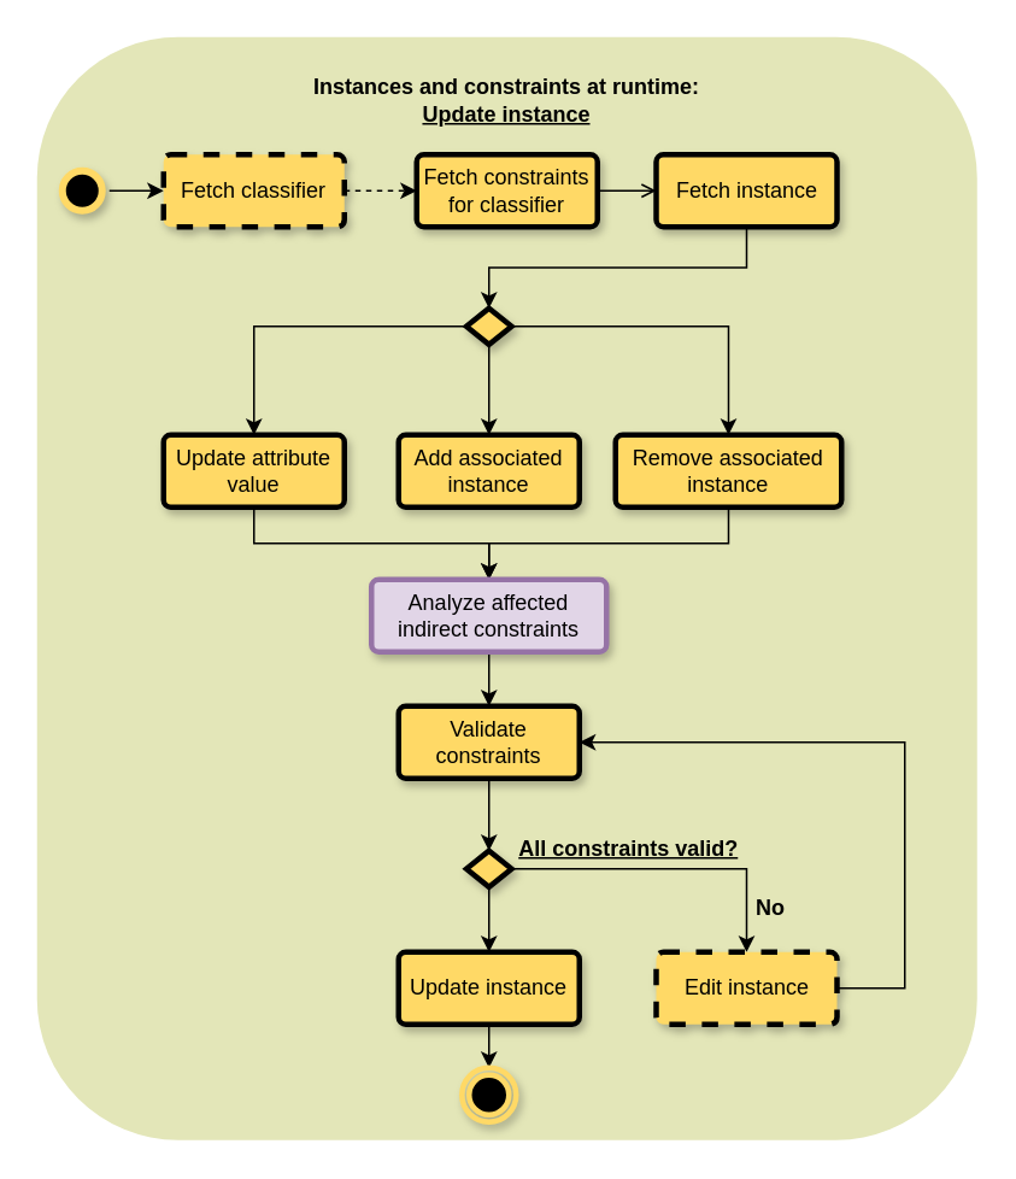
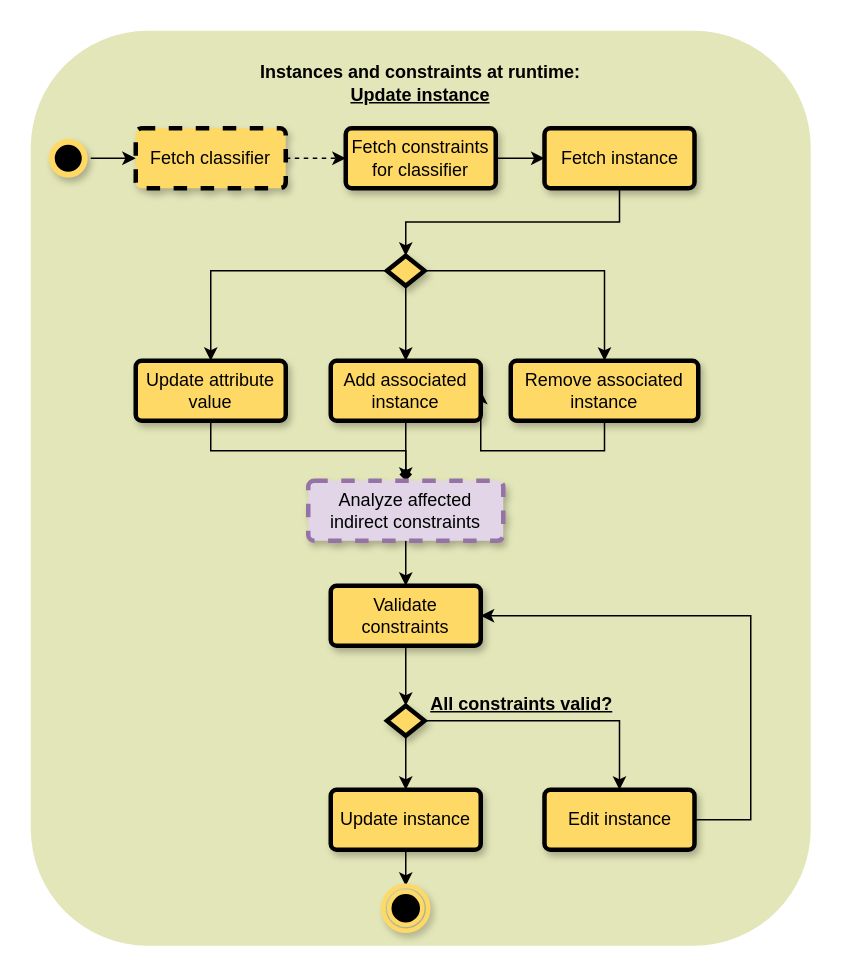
  <mxCell id="0" />
  <mxCell id="1" parent="0" />
  <mxCell id="2" value="&lt;span style=&quot;color: rgba(0, 0, 0, 0); font-family: monospace; font-size: 0px; text-align: start;&quot;&gt;%3CmxGraphModel%3E%3Croot%3E%3CmxCell%20id%3D%220%22%2F%3E%3CmxCell%20id%3D%221%22%20parent%3D%220%22%2F%3E%3CmxCell%20id%3D%222%22%20value%3D%22%26lt%3Bb%26gt%3BInstances%20and%20constraints%20at%20runtime%26lt%3B%2Fb%26gt%3B%22%20style%3D%22text%3Bhtml%3D1%3BstrokeColor%3Dnone%3BfillColor%3Dnone%3Balign%3Dcenter%3BverticalAlign%3Dmiddle%3BwhiteSpace%3Dwrap%3Brounded%3D0%3B%22%20vertex%3D%221%22%20parent%3D%221%22%3E%3CmxGeometry%20x%3D%22160%22%20y%3D%2290%22%20width%3D%22400%22%20height%3D%2230%22%20as%3D%22geometry%22%2F%3E%3C%2FmxCell%3E%3C%2Froot%3E%3C%2FmxGraphModel%3E&lt;/span&gt;" style="rounded=1;whiteSpace=wrap;html=1;shadow=0;sketch=0;strokeColor=none;strokeWidth=4;fillColor=#E3E6B8;gradientColor=none;" parent="1" vertex="1"><mxGeometry x="20" y="20" width="520" height="610" as="geometry" /></mxCell>
  <mxCell id="3" style="edgeStyle=orthogonalEdgeStyle;rounded=0;orthogonalLoop=1;jettySize=auto;html=1;exitX=1;exitY=0.5;exitDx=0;exitDy=0;entryX=0;entryY=0.5;entryDx=0;entryDy=0;" parent="1" source="4" target="6" edge="1"><mxGeometry relative="1" as="geometry" /></mxCell>
  <mxCell id="4" value="" style="ellipse;html=1;shape=startState;fillColor=#000000;strokeColor=#FFD966;strokeWidth=4;shadow=1;" parent="1" vertex="1"><mxGeometry x="30" y="90" width="30" height="30" as="geometry" /></mxCell>
  <mxCell id="5" style="edgeStyle=orthogonalEdgeStyle;rounded=0;orthogonalLoop=1;jettySize=auto;html=1;exitX=1;exitY=0.5;exitDx=0;exitDy=0;entryX=0;entryY=0.5;entryDx=0;entryDy=0;dashed=1;" parent="1" source="6" target="8" edge="1"><mxGeometry relative="1" as="geometry"><Array as="points"><mxPoint x="200" y="105" /><mxPoint x="200" y="105" /></Array></mxGeometry></mxCell>
  <mxCell id="6" value="Fetch classifier" style="rounded=1;arcSize=10;whiteSpace=wrap;html=1;align=center;strokeColor=#000000;strokeWidth=3;fillColor=#FFD966;perimeterSpacing=0;shadow=1;dashed=1;" parent="1" vertex="1"><mxGeometry x="90" y="85" width="100" height="40" as="geometry" /></mxCell>
- <mxCell id="7" style="edgeStyle=orthogonalEdgeStyle;rounded=0;orthogonalLoop=1;jettySize=auto;html=1;exitX=1;exitY=0.5;exitDx=0;exitDy=0;entryX=0;entryY=0.5;entryDx=0;entryDy=0;endArrow=open;" parent="1" source="8" target="10" edge="1"><mxGeometry relative="1" as="geometry" /></mxCell>
+ <mxCell id="7" style="edgeStyle=orthogonalEdgeStyle;rounded=0;orthogonalLoop=1;jettySize=auto;html=1;exitX=1;exitY=0.5;exitDx=0;exitDy=0;entryX=0;entryY=0.5;entryDx=0;entryDy=0;" parent="1" source="8" target="10" edge="1"><mxGeometry relative="1" as="geometry" /></mxCell>
  <mxCell id="8" value="Fetch constraints for classifier" style="rounded=1;arcSize=10;whiteSpace=wrap;html=1;align=center;strokeColor=#000000;strokeWidth=3;fillColor=#FFD966;perimeterSpacing=0;shadow=1;" parent="1" vertex="1"><mxGeometry x="230" y="85" width="100" height="40" as="geometry" /></mxCell>
  <mxCell id="9" style="edgeStyle=orthogonalEdgeStyle;rounded=0;orthogonalLoop=1;jettySize=auto;html=1;exitX=0.5;exitY=1;exitDx=0;exitDy=0;entryX=0.5;entryY=0;entryDx=0;entryDy=0;" parent="1" source="10" target="33" edge="1"><mxGeometry relative="1" as="geometry"><mxPoint x="315" y="240" as="targetPoint" /></mxGeometry></mxCell>
  <mxCell id="10" value="Fetch instance" style="rounded=1;arcSize=10;whiteSpace=wrap;html=1;align=center;strokeColor=#000000;strokeWidth=3;fillColor=#FFD966;perimeterSpacing=0;shadow=1;" parent="1" vertex="1"><mxGeometry x="362.5" y="85" width="100" height="40" as="geometry" /></mxCell>
  <mxCell id="11" style="edgeStyle=orthogonalEdgeStyle;rounded=0;orthogonalLoop=1;jettySize=auto;html=1;exitX=0.5;exitY=1;exitDx=0;exitDy=0;entryX=0.5;entryY=0;entryDx=0;entryDy=0;" parent="1" source="12" target="15" edge="1"><mxGeometry relative="1" as="geometry" /></mxCell>
  <mxCell id="12" value="Validate constraints&lt;span style=&quot;color: rgba(0, 0, 0, 0); font-family: monospace; font-size: 0px; text-align: start;&quot;&gt;%3CmxGraphModel%3E%3Croot%3E%3CmxCell%20id%3D%220%22%2F%3E%3CmxCell%20id%3D%221%22%20parent%3D%220%22%2F%3E%3CmxCell%20id%3D%222%22%20value%3D%22%22%20style%3D%22rhombus%3BwhiteSpace%3Dwrap%3Bhtml%3D1%3BfillColor%3D%23FFD966%3BstrokeColor%3D%23000000%3BstrokeWidth%3D3%3Bshadow%3D1%3B%22%20vertex%3D%221%22%20parent%3D%221%22%3E%3CmxGeometry%20x%3D%22397.5%22%20y%3D%22120%22%20width%3D%2225%22%20height%3D%2220%22%20as%3D%22geometry%22%2F%3E%3C%2FmxCell%3E%3C%2Froot%3E%3C%2FmxGraphModel%3E&lt;/span&gt;" style="rounded=1;arcSize=10;whiteSpace=wrap;html=1;align=center;strokeColor=#000000;strokeWidth=3;fillColor=#FFD966;perimeterSpacing=0;shadow=1;" parent="1" vertex="1"><mxGeometry x="220" y="390" width="100" height="40" as="geometry" /></mxCell>
  <mxCell id="13" style="edgeStyle=orthogonalEdgeStyle;rounded=0;orthogonalLoop=1;jettySize=auto;html=1;exitX=0.5;exitY=1;exitDx=0;exitDy=0;entryX=0.5;entryY=0;entryDx=0;entryDy=0;" parent="1" source="15" target="17" edge="1"><mxGeometry relative="1" as="geometry" /></mxCell>
  <mxCell id="14" style="edgeStyle=orthogonalEdgeStyle;rounded=0;orthogonalLoop=1;jettySize=auto;html=1;entryX=0.5;entryY=0;entryDx=0;entryDy=0;" parent="1" source="15" target="19" edge="1"><mxGeometry relative="1" as="geometry" /></mxCell>
  <mxCell id="15" value="" style="rhombus;whiteSpace=wrap;html=1;fillColor=#FFD966;strokeColor=#000000;strokeWidth=3;shadow=1;" parent="1" vertex="1"><mxGeometry x="257.5" y="470" width="25" height="20" as="geometry" /></mxCell>
  <mxCell id="16" style="edgeStyle=orthogonalEdgeStyle;rounded=0;orthogonalLoop=1;jettySize=auto;html=1;exitX=0.5;exitY=1;exitDx=0;exitDy=0;entryX=0.5;entryY=0;entryDx=0;entryDy=0;" parent="1" source="17" target="23" edge="1"><mxGeometry relative="1" as="geometry" /></mxCell>
  <mxCell id="17" value="Update instance" style="rounded=1;arcSize=10;whiteSpace=wrap;html=1;align=center;strokeColor=#000000;strokeWidth=3;fillColor=#FFD966;perimeterSpacing=0;shadow=1;" parent="1" vertex="1"><mxGeometry x="220" y="526" width="100" height="40" as="geometry" /></mxCell>
  <mxCell id="18" style="edgeStyle=orthogonalEdgeStyle;rounded=0;orthogonalLoop=1;jettySize=auto;html=1;exitX=1;exitY=0.5;exitDx=0;exitDy=0;entryX=1;entryY=0.5;entryDx=0;entryDy=0;" parent="1" source="19" target="12" edge="1"><mxGeometry relative="1" as="geometry"><Array as="points"><mxPoint x="500" y="546" /><mxPoint x="500" y="410" /></Array></mxGeometry></mxCell>
- <mxCell id="19" value="Edit instance" style="rounded=1;arcSize=10;whiteSpace=wrap;html=1;align=center;strokeColor=#000000;strokeWidth=3;fillColor=#FFD966;perimeterSpacing=0;shadow=1;dashed=1;" parent="1" vertex="1"><mxGeometry x="362.5" y="526" width="100" height="40" as="geometry" /></mxCell>
+ <mxCell id="19" value="Edit instance" style="rounded=1;arcSize=10;whiteSpace=wrap;html=1;align=center;strokeColor=#000000;strokeWidth=3;fillColor=#FFD966;perimeterSpacing=0;shadow=1;" parent="1" vertex="1"><mxGeometry x="362.5" y="526" width="100" height="40" as="geometry" /></mxCell>
  <mxCell id="20" value="&lt;b&gt;&lt;u&gt;All constraints valid?&lt;/u&gt;&lt;/b&gt;" style="text;html=1;strokeColor=none;fillColor=none;align=center;verticalAlign=middle;whiteSpace=wrap;rounded=0;" parent="1" vertex="1"><mxGeometry x="279.5" y="454" width="135" height="30" as="geometry" /></mxCell>
- <mxCell id="21" value="&lt;b&gt;No&lt;/b&gt;" style="text;html=1;strokeColor=none;fillColor=none;align=center;verticalAlign=middle;whiteSpace=wrap;rounded=0;" parent="1" vertex="1"><mxGeometry x="406" y="487" width="40" height="30" as="geometry" /></mxCell>
  <mxCell id="22" value="&lt;b style=&quot;border-color: var(--border-color);&quot;&gt;Instances and constraints at runtime:&lt;br&gt;&lt;u&gt;Update instance&lt;/u&gt;&lt;br&gt;&lt;/b&gt;" style="text;html=1;strokeColor=none;fillColor=none;align=center;verticalAlign=middle;whiteSpace=wrap;rounded=0;" parent="1" vertex="1"><mxGeometry x="165" y="40" width="230" height="30" as="geometry" /></mxCell>
  <mxCell id="23" value="" style="ellipse;html=1;shape=endState;fillColor=#000000;strokeColor=#FFD966;strokeWidth=3;shadow=1;" parent="1" vertex="1"><mxGeometry x="255" y="590" width="30" height="30" as="geometry" /></mxCell>
- <mxCell id="24" style="edgeStyle=orthogonalEdgeStyle;rounded=0;orthogonalLoop=1;jettySize=auto;html=1;exitX=0.5;exitY=1;exitDx=0;exitDy=0;entryX=0.5;entryY=0;entryDx=0;entryDy=0;" edge="1" parent="1" source="25" target="36"><mxGeometry relative="1" as="geometry" /></mxCell>
+ <mxCell id="24" style="edgeStyle=orthogonalEdgeStyle;rounded=0;orthogonalLoop=1;jettySize=auto;html=1;exitX=0.5;exitY=1;exitDx=0;exitDy=0;entryX=0.5;entryY=0;entryDx=0;entryDy=0;endArrow=diamond;" edge="1" parent="1" source="25" target="36"><mxGeometry relative="1" as="geometry" /></mxCell>
  <mxCell id="25" value="Update attribute value" style="rounded=1;arcSize=10;whiteSpace=wrap;html=1;align=center;strokeColor=#000000;strokeWidth=3;fillColor=#FFD966;perimeterSpacing=0;shadow=1;" parent="1" vertex="1"><mxGeometry x="90" y="240" width="100" height="40" as="geometry" /></mxCell>
- <mxCell id="26" style="edgeStyle=orthogonalEdgeStyle;rounded=0;orthogonalLoop=1;jettySize=auto;html=1;exitX=0.5;exitY=1;exitDx=0;exitDy=0;entryX=0.5;entryY=0;entryDx=0;entryDy=0;" edge="1" parent="1" source="27" target="36"><mxGeometry relative="1" as="geometry" /></mxCell>
+ <mxCell id="26" style="edgeStyle=orthogonalEdgeStyle;rounded=0;orthogonalLoop=1;jettySize=auto;html=1;exitX=0.5;exitY=1;exitDx=0;exitDy=0;" edge="1" parent="1" source="27" target="29"><mxGeometry relative="1" as="geometry" /></mxCell>
  <mxCell id="27" value="Remove associated instance" style="rounded=1;arcSize=10;whiteSpace=wrap;html=1;align=center;strokeColor=#000000;strokeWidth=3;fillColor=#FFD966;perimeterSpacing=0;shadow=1;" parent="1" vertex="1"><mxGeometry x="340" y="240" width="125" height="40" as="geometry" /></mxCell>
+ <mxCell id="28" style="edgeStyle=orthogonalEdgeStyle;rounded=0;orthogonalLoop=1;jettySize=auto;html=1;exitX=0.5;exitY=1;exitDx=0;exitDy=0;entryX=0.5;entryY=0;entryDx=0;entryDy=0;" edge="1" parent="1" source="29" target="36"><mxGeometry relative="1" as="geometry" /></mxCell>
  <mxCell id="29" value="Add associated instance" style="rounded=1;arcSize=10;whiteSpace=wrap;html=1;align=center;strokeColor=#000000;strokeWidth=3;fillColor=#FFD966;perimeterSpacing=0;shadow=1;" parent="1" vertex="1"><mxGeometry x="220" y="240" width="100" height="40" as="geometry" /></mxCell>
  <mxCell id="30" style="edgeStyle=orthogonalEdgeStyle;rounded=0;orthogonalLoop=1;jettySize=auto;html=1;exitX=0.5;exitY=1;exitDx=0;exitDy=0;entryX=0.5;entryY=0;entryDx=0;entryDy=0;" parent="1" source="33" target="29" edge="1"><mxGeometry relative="1" as="geometry" /></mxCell>
  <mxCell id="31" style="edgeStyle=orthogonalEdgeStyle;rounded=0;orthogonalLoop=1;jettySize=auto;html=1;exitX=0;exitY=0.5;exitDx=0;exitDy=0;entryX=0.5;entryY=0;entryDx=0;entryDy=0;" parent="1" source="33" target="25" edge="1"><mxGeometry relative="1" as="geometry" /></mxCell>
  <mxCell id="32" style="edgeStyle=orthogonalEdgeStyle;rounded=0;orthogonalLoop=1;jettySize=auto;html=1;exitX=1;exitY=0.5;exitDx=0;exitDy=0;entryX=0.5;entryY=0;entryDx=0;entryDy=0;" parent="1" source="33" target="27" edge="1"><mxGeometry relative="1" as="geometry" /></mxCell>
  <mxCell id="33" value="" style="rhombus;whiteSpace=wrap;html=1;fillColor=#FFD966;strokeColor=#000000;strokeWidth=3;shadow=1;" parent="1" vertex="1"><mxGeometry x="257.5" y="170" width="25" height="20" as="geometry" /></mxCell>
  <mxCell id="34" style="edgeStyle=orthogonalEdgeStyle;rounded=0;orthogonalLoop=1;jettySize=auto;html=1;exitX=0.5;exitY=1;exitDx=0;exitDy=0;" parent="1" source="27" target="27" edge="1"><mxGeometry relative="1" as="geometry" /></mxCell>
  <mxCell id="35" style="edgeStyle=orthogonalEdgeStyle;rounded=0;orthogonalLoop=1;jettySize=auto;html=1;exitX=0.5;exitY=1;exitDx=0;exitDy=0;entryX=0.5;entryY=0;entryDx=0;entryDy=0;" edge="1" parent="1" source="36" target="12"><mxGeometry relative="1" as="geometry" /></mxCell>
- <mxCell id="36" value="Analyze affected indirect constraints" style="rounded=1;arcSize=10;whiteSpace=wrap;html=1;align=center;strokeColor=#9673a6;strokeWidth=3;fillColor=#e1d5e7;perimeterSpacing=0;shadow=1;" vertex="1" parent="1"><mxGeometry x="205" y="320" width="130" height="40" as="geometry" /></mxCell>
+ <mxCell id="36" value="Analyze affected indirect constraints" style="rounded=1;arcSize=10;whiteSpace=wrap;html=1;align=center;strokeColor=#9673a6;strokeWidth=3;fillColor=#e1d5e7;perimeterSpacing=0;shadow=1;dashed=1;" vertex="1" parent="1"><mxGeometry x="205" y="320" width="130" height="40" as="geometry" /></mxCell>
